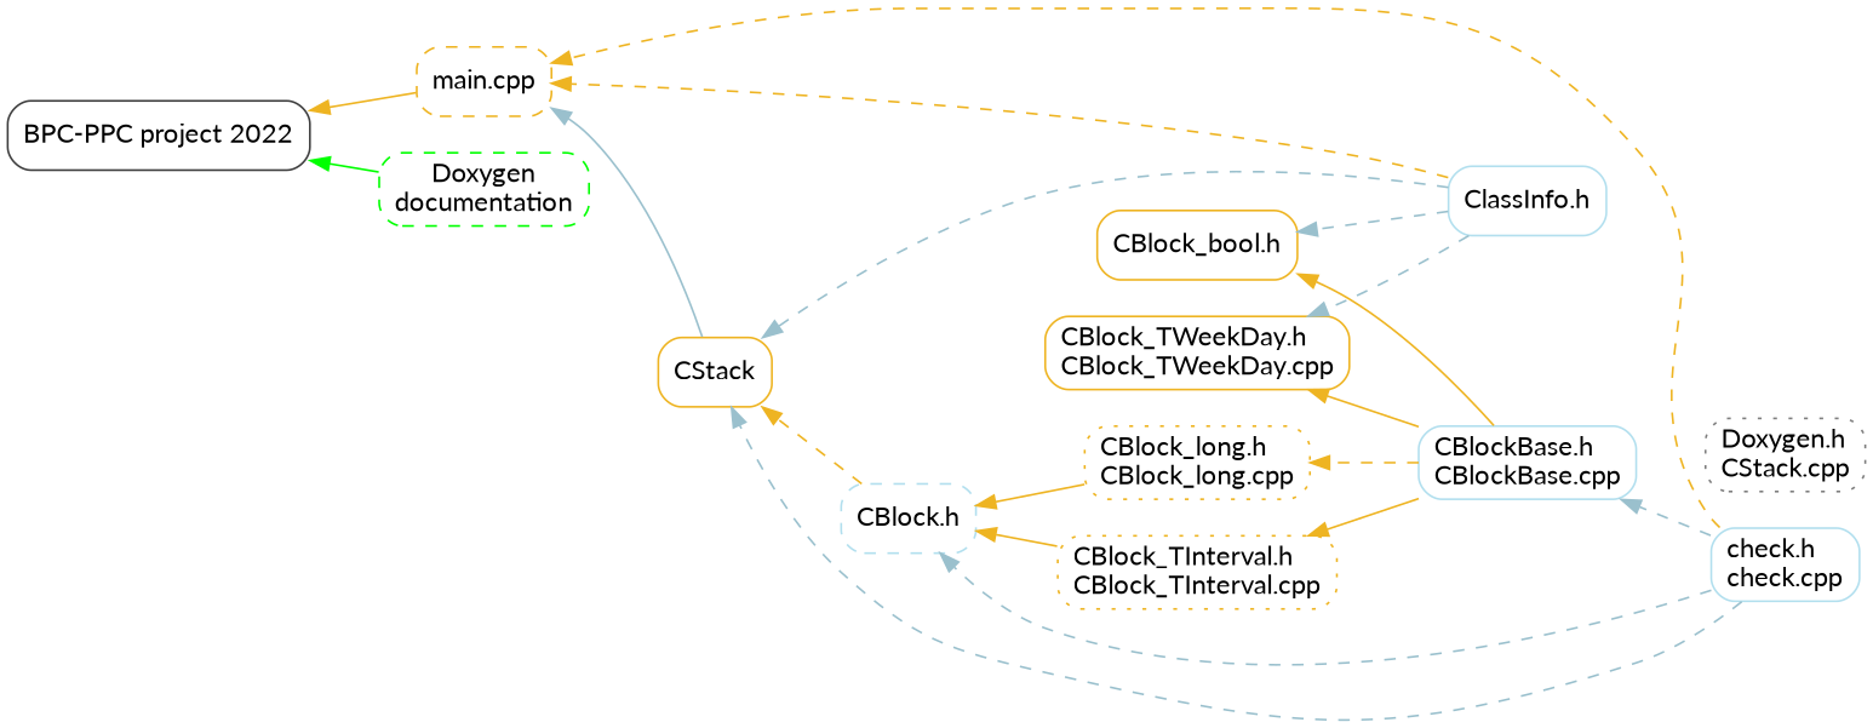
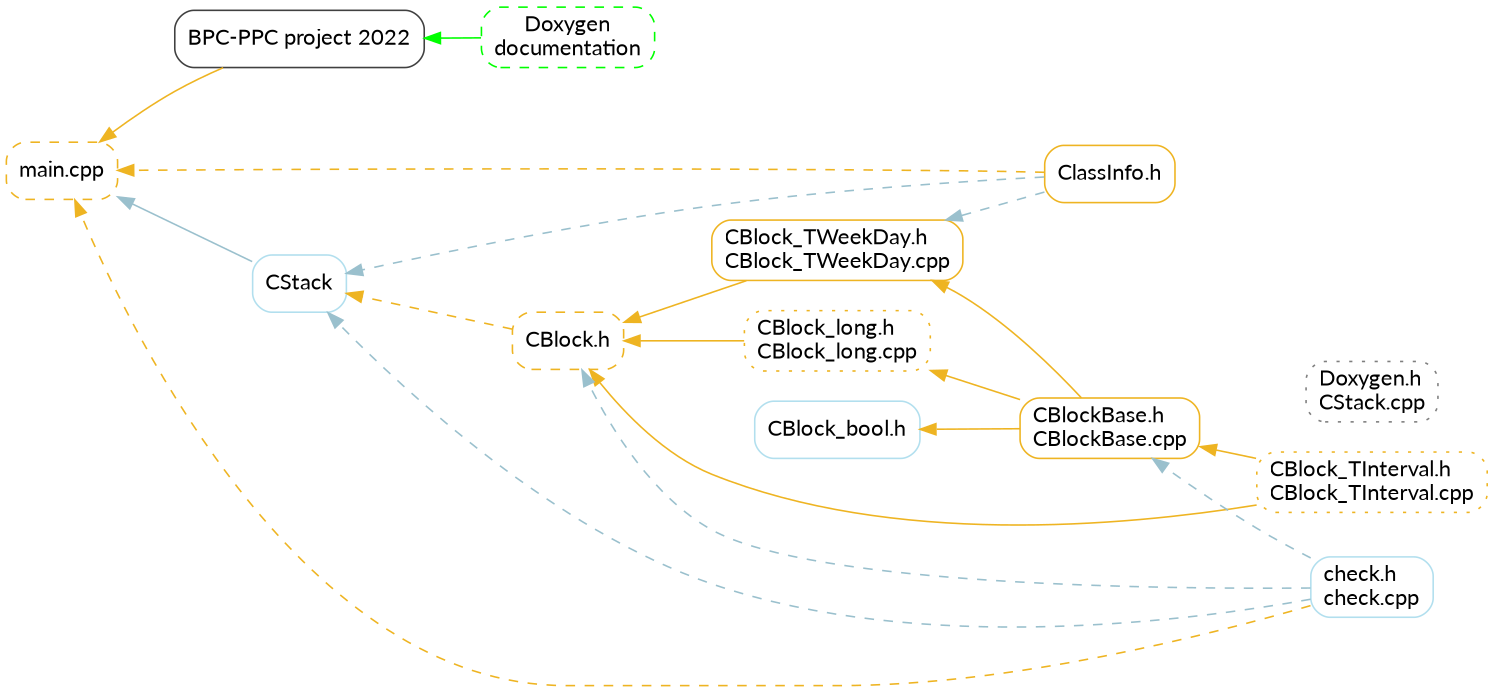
  digraph {
    fontname=Lato
    rankdir=RL
    node [color=goldenrod2 fontname=Lato shape=Mrecord style=solid]
    edge [color=goldenrod2 fontname=Lato]
    n1 [color=gray25 label="BPC-PPC project 2022"]
-   n2 [color=lightblue2 label="ClassInfo.h"]
+   n2 [label="ClassInfo.h"]
    n3 [label="main.cpp" style=dashed]
-   n4 [label="CBlock_bool.h"]
+   n4 [color=lightblue2 label="CBlock_bool.h"]
    n5 [label="CBlock_TWeekDay.h \lCBlock_TWeekDay.cpp"]
-   CStack
+   CStack [color=lightblue2]
    n7 [label="CBlock_long.h\lCBlock_long.cpp" style=dotted]
-   n8 [color=lightblue2 label="CBlock.h" style=dashed]
+   n8 [label="CBlock.h" style=dashed]
    n9 [label="CBlock_TInterval.h\lCBlock_TInterval.cpp" style=dotted]
    n10 [color=lightblue2 label="check.h\lcheck.cpp"]
-   n11 [color=lightblue2 label="CBlockBase.h \lCBlockBase.cpp"]
+   n11 [label="CBlockBase.h \lCBlockBase.cpp"]
    n12 [color=green label="Doxygen\ndocumentation" style=dashed]
    n13 [color=gray50 label="Doxygen.h\lCStack.cpp" style=dotted]
    n2 -> n3 [style=dashed]
-   n2 -> n4 [color=lightblue3 style=dashed]
    n2 -> n5 [color=lightblue3 style=dashed]
    n2 -> CStack [color=lightblue3 style=dashed]
-   n3 -> n1
+   n1 -> n3
+   n5 -> n8
    CStack -> n3 [color=lightblue3]
    n7 -> n8
    n8 -> CStack [style=dashed]
    n9 -> n8
    n10 -> n3 [style=dashed]
    n10 -> CStack [color=lightblue3 style=dashed]
    n10 -> n8 [color=lightblue3 style=dashed]
    n10 -> n11 [color=lightblue3 style=dashed]
    n11 -> n4
    n11 -> n5
-   n11 -> n7 [style=dashed]
-   n11 -> n9
+   n11 -> n7
+   n9 -> n11
    n12 -> n1 [color=green]
  }
